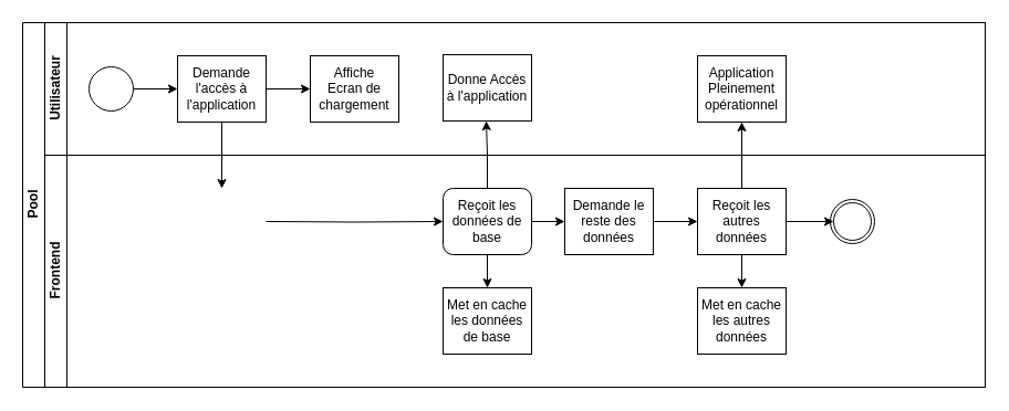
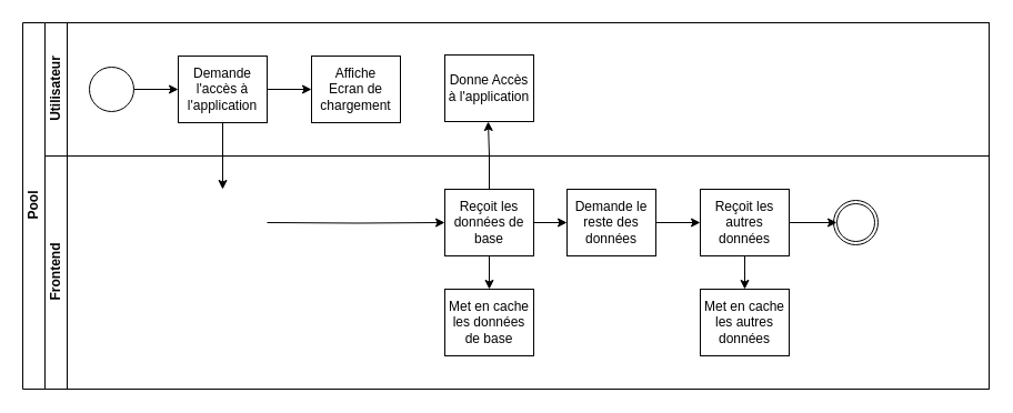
  <mxCell id="0" />
  <mxCell id="1" parent="0" />
  <mxCell id="2" value="Pool" style="swimlane;html=1;childLayout=stackLayout;resizeParent=1;resizeParentMax=0;horizontal=0;startSize=20;horizontalStack=0;" parent="1" vertex="1"><mxGeometry x="20" y="20" width="870" height="330" as="geometry"><mxRectangle x="120" y="120" width="40" height="60" as="alternateBounds" /></mxGeometry></mxCell>
  <mxCell id="3" value="&lt;div&gt;Utilisateur&lt;/div&gt;" style="swimlane;html=1;startSize=20;horizontal=0;" parent="2" vertex="1"><mxGeometry x="20" width="850" height="120" as="geometry" /></mxCell>
  <mxCell id="4" value="" style="edgeStyle=orthogonalEdgeStyle;rounded=0;orthogonalLoop=1;jettySize=auto;html=1;" parent="3" source="5" target="7" edge="1"><mxGeometry relative="1" as="geometry" /></mxCell>
  <mxCell id="5" value="" style="ellipse;whiteSpace=wrap;html=1;" parent="3" vertex="1"><mxGeometry x="40" y="40" width="40" height="40" as="geometry" /></mxCell>
  <mxCell id="6" style="edgeStyle=orthogonalEdgeStyle;rounded=0;orthogonalLoop=1;jettySize=auto;html=1;entryX=0;entryY=0.5;entryDx=0;entryDy=0;" parent="3" source="7" target="8" edge="1"><mxGeometry relative="1" as="geometry" /></mxCell>
  <mxCell id="7" value="Demande l'accès à l'application" style="rounded=0;whiteSpace=wrap;html=1;fontFamily=Helvetica;fontSize=12;fontColor=#000000;align=center;" parent="3" vertex="1"><mxGeometry x="120" y="30" width="80" height="60" as="geometry" /></mxCell>
  <mxCell id="8" value="&lt;div&gt;Affiche &lt;br&gt;&lt;/div&gt;&lt;div&gt;Ecran de chargement&lt;br&gt;&lt;/div&gt;" style="rounded=0;whiteSpace=wrap;html=1;fontFamily=Helvetica;fontSize=12;fontColor=#000000;align=center;" parent="3" vertex="1"><mxGeometry x="240" y="30" width="80" height="60" as="geometry" /></mxCell>
- <mxCell id="9" value="&lt;div&gt;Application &lt;br&gt;&lt;/div&gt;&lt;div&gt;Pleinement opérationnel&lt;br&gt;&lt;/div&gt;" style="rounded=0;whiteSpace=wrap;html=1;fontFamily=Helvetica;fontSize=12;fontColor=#000000;align=center;" parent="3" vertex="1"><mxGeometry x="590" y="30" width="80" height="60" as="geometry" /></mxCell>
  <mxCell id="10" value="Frontend" style="swimlane;html=1;startSize=20;horizontal=0;" parent="2" vertex="1"><mxGeometry x="20" y="120" width="850" height="210" as="geometry" /></mxCell>
  <mxCell id="11" value="" style="edgeStyle=orthogonalEdgeStyle;rounded=0;orthogonalLoop=1;jettySize=auto;html=1;endArrow=classic;endFill=1;entryX=0;entryY=0.5;entryDx=0;entryDy=0;" parent="10" target="14" edge="1"><mxGeometry relative="1" as="geometry"><mxPoint x="200" y="60" as="sourcePoint" /><mxPoint x="240" y="60" as="targetPoint" /></mxGeometry></mxCell>
  <mxCell id="12" style="edgeStyle=orthogonalEdgeStyle;rounded=0;orthogonalLoop=1;jettySize=auto;html=1;entryX=0;entryY=0.5;entryDx=0;entryDy=0;" parent="10" source="14" target="16" edge="1"><mxGeometry relative="1" as="geometry" /></mxCell>
  <mxCell id="13" style="edgeStyle=orthogonalEdgeStyle;rounded=0;orthogonalLoop=1;jettySize=auto;html=1;" parent="10" source="14" target="17" edge="1"><mxGeometry relative="1" as="geometry" /></mxCell>
- <mxCell id="14" value="Reçoit les données de base" style="whiteSpace=wrap;html=1;rounded=1;" parent="10" vertex="1"><mxGeometry x="360" y="30" width="80" height="60" as="geometry" /></mxCell>
+ <mxCell id="14" value="Reçoit les données de base" style="rounded=0;whiteSpace=wrap;html=1;" parent="10" vertex="1"><mxGeometry x="360" y="30" width="80" height="60" as="geometry" /></mxCell>
  <mxCell id="15" style="edgeStyle=orthogonalEdgeStyle;rounded=0;orthogonalLoop=1;jettySize=auto;html=1;entryX=0;entryY=0.5;entryDx=0;entryDy=0;" parent="10" source="16" target="19" edge="1"><mxGeometry relative="1" as="geometry" /></mxCell>
  <mxCell id="16" value="Demande le reste des données" style="rounded=0;whiteSpace=wrap;html=1;" parent="10" vertex="1"><mxGeometry x="470" y="30" width="80" height="60" as="geometry" /></mxCell>
  <mxCell id="17" value="Met en cache les données de base" style="rounded=0;whiteSpace=wrap;html=1;" parent="10" vertex="1"><mxGeometry x="360" y="120" width="80" height="60" as="geometry" /></mxCell>
  <mxCell id="18" style="edgeStyle=orthogonalEdgeStyle;rounded=0;orthogonalLoop=1;jettySize=auto;html=1;" parent="10" source="19" target="20" edge="1"><mxGeometry relative="1" as="geometry" /></mxCell>
  <mxCell id="19" value="Reçoit les autres données" style="rounded=0;whiteSpace=wrap;html=1;" parent="10" vertex="1"><mxGeometry x="590" y="30" width="80" height="60" as="geometry" /></mxCell>
  <mxCell id="20" value="Met en cache les autres données" style="rounded=0;whiteSpace=wrap;html=1;" parent="10" vertex="1"><mxGeometry x="590" y="120" width="80" height="60" as="geometry" /></mxCell>
  <mxCell id="21" value="" style="ellipse;whiteSpace=wrap;html=1;" parent="10" vertex="1"><mxGeometry x="710" y="40" width="40" height="40" as="geometry" /></mxCell>
  <mxCell id="22" style="edgeStyle=orthogonalEdgeStyle;rounded=0;orthogonalLoop=1;jettySize=auto;html=1;" parent="2" source="7" edge="1"><mxGeometry relative="1" as="geometry"><mxPoint x="180" y="150" as="targetPoint" /></mxGeometry></mxCell>
- <mxCell id="23" style="edgeStyle=orthogonalEdgeStyle;rounded=0;orthogonalLoop=1;jettySize=auto;html=1;" parent="2" source="19" target="9" edge="1"><mxGeometry relative="1" as="geometry" /></mxCell>
  <mxCell id="24" value="&lt;div&gt;Donne Accès &lt;br&gt;&lt;/div&gt;&lt;div&gt;à l'application&lt;br&gt;&lt;/div&gt;" style="rounded=0;whiteSpace=wrap;html=1;fontFamily=Helvetica;fontSize=12;fontColor=#000000;align=center;" parent="1" vertex="1"><mxGeometry x="400" y="49" width="80" height="60" as="geometry" /></mxCell>
  <mxCell id="25" style="edgeStyle=orthogonalEdgeStyle;rounded=0;orthogonalLoop=1;jettySize=auto;html=1;" parent="1" source="14" edge="1"><mxGeometry relative="1" as="geometry"><mxPoint x="439" y="109" as="targetPoint" /></mxGeometry></mxCell>
  <mxCell id="26" value="" style="ellipse;whiteSpace=wrap;html=1;" parent="1" vertex="1"><mxGeometry x="753" y="183" width="34" height="34" as="geometry" /></mxCell>
  <mxCell id="27" style="edgeStyle=orthogonalEdgeStyle;rounded=0;orthogonalLoop=1;jettySize=auto;html=1;" parent="1" source="19" target="26" edge="1"><mxGeometry relative="1" as="geometry" /></mxCell>
